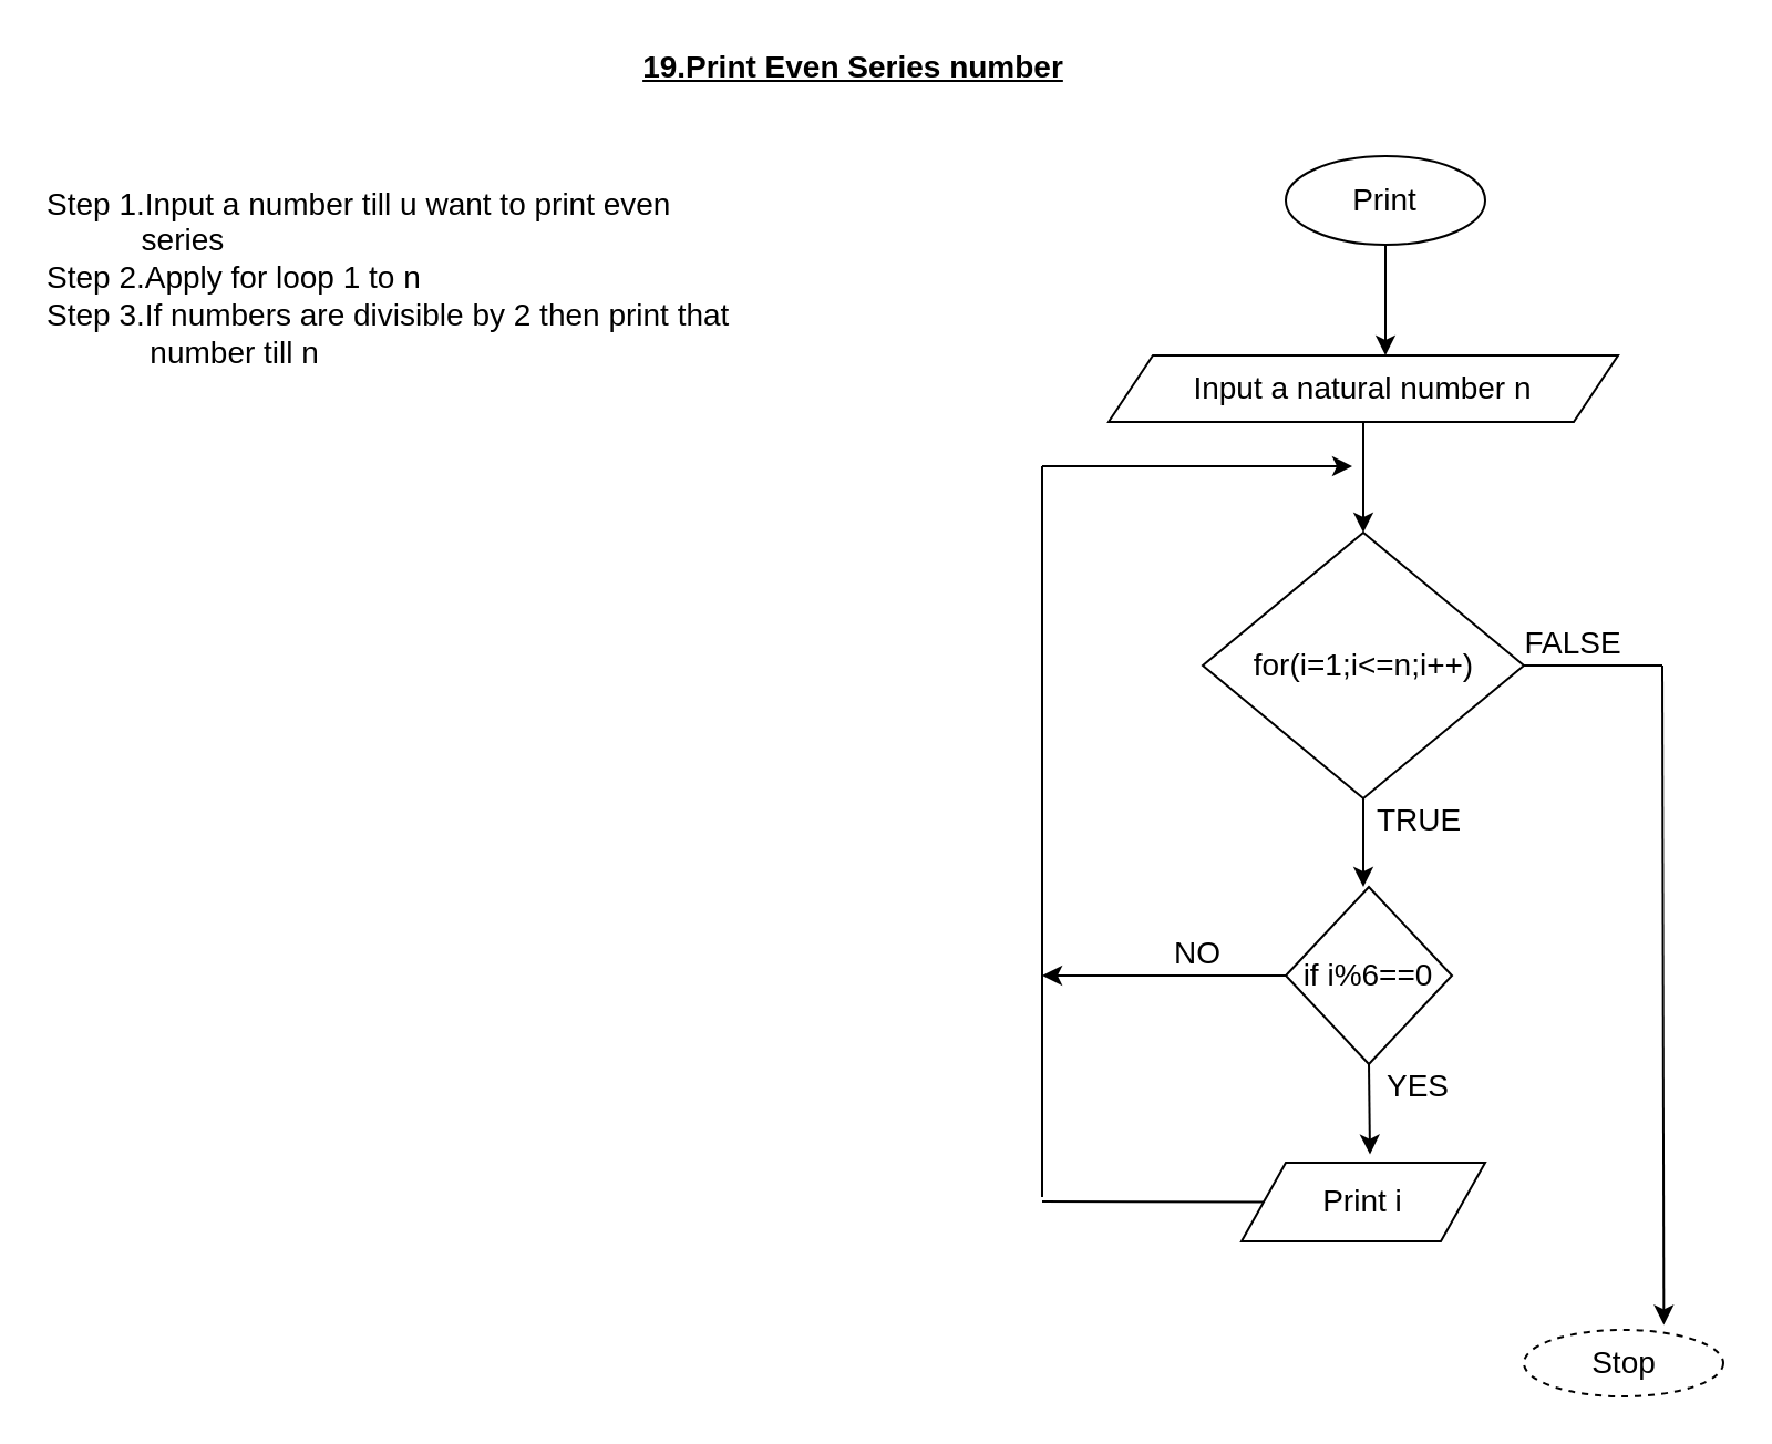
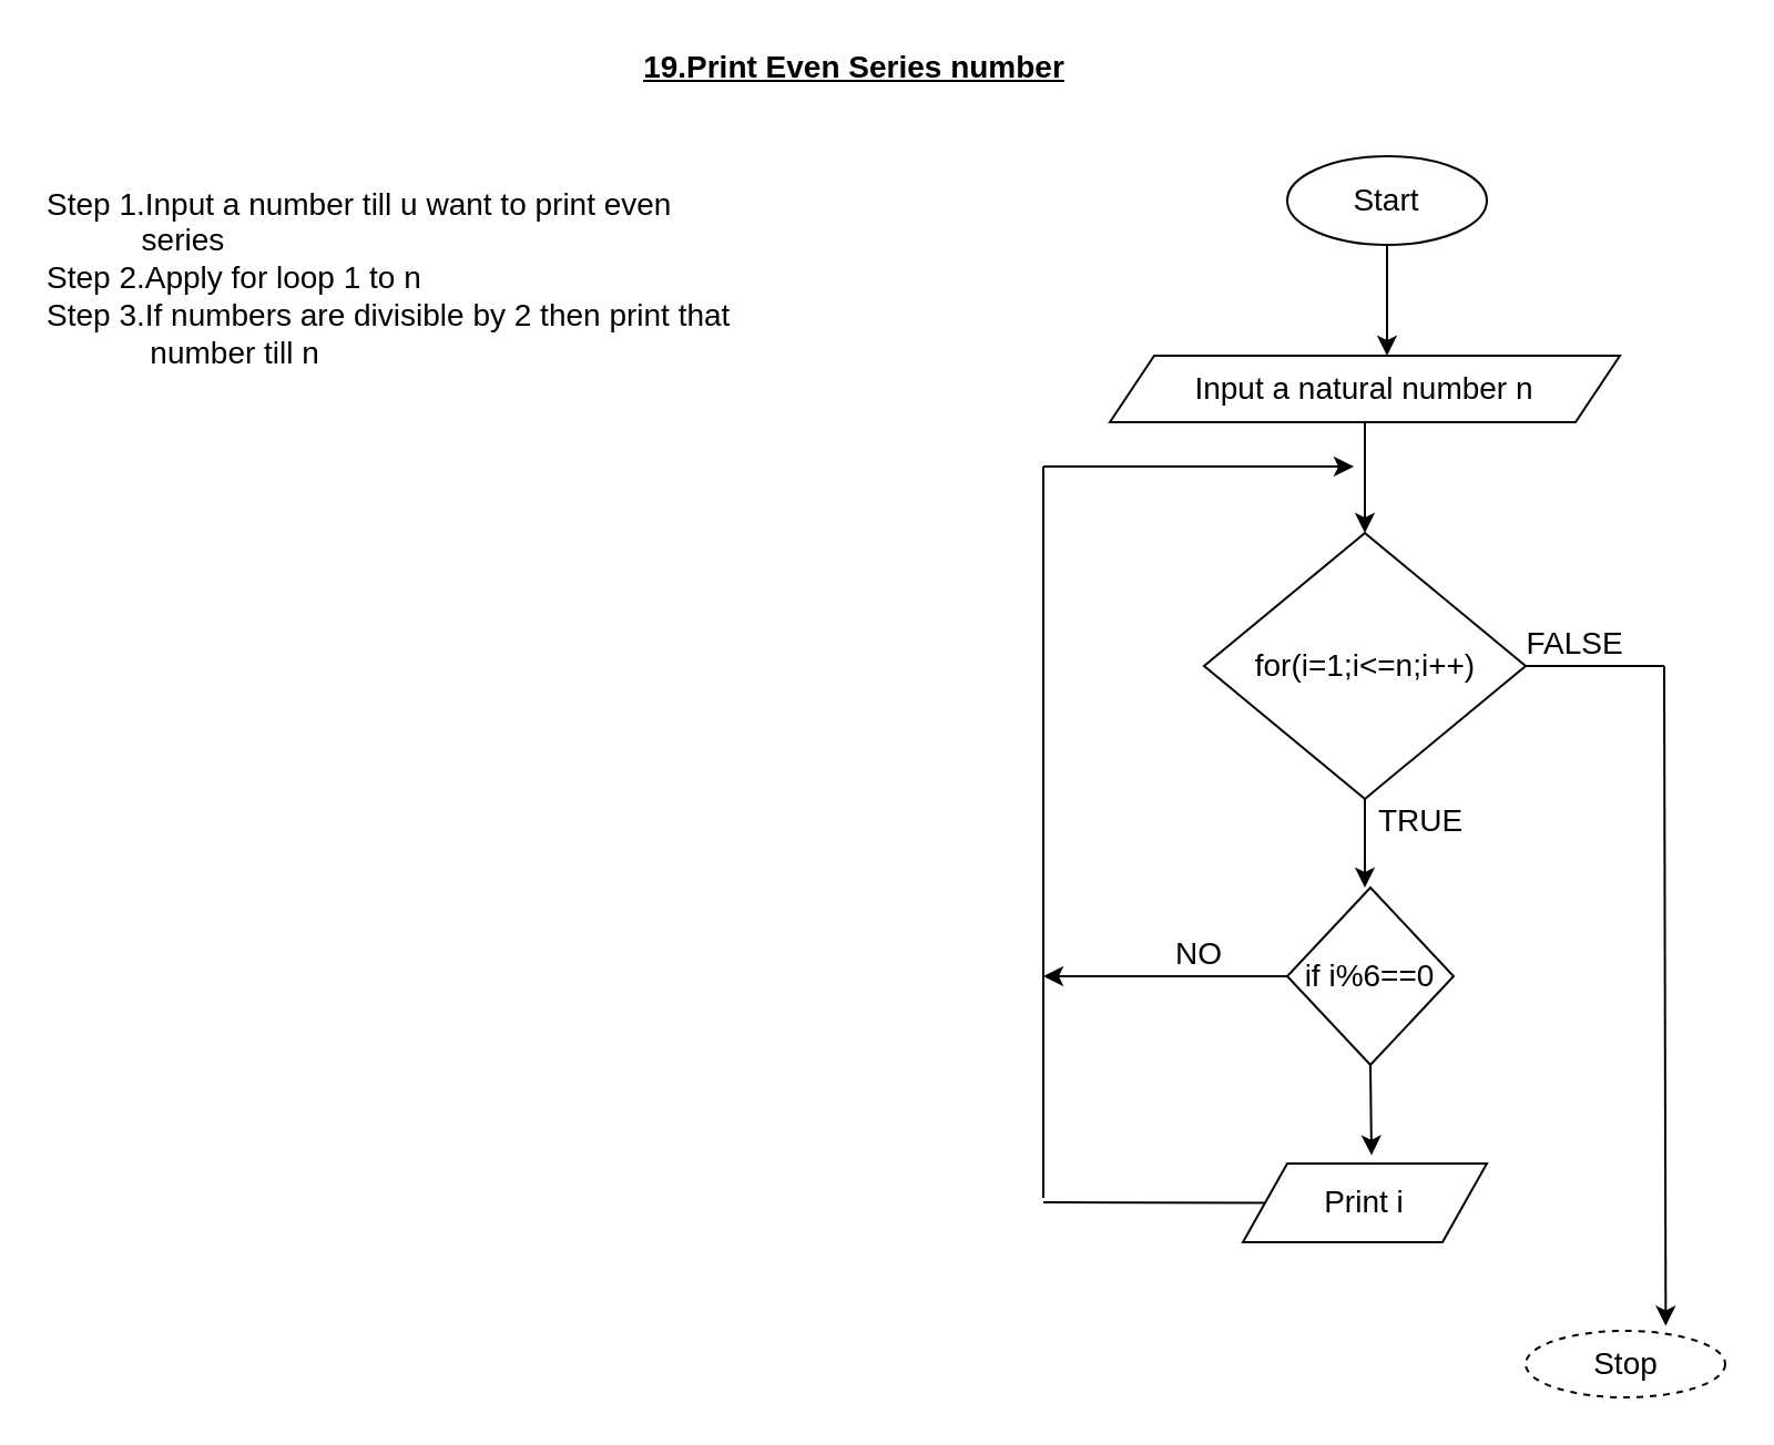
  <mxCell id="0" />
  <mxCell id="1" parent="0" />
  <mxCell id="2" value="&lt;font style=&quot;font-size: 14px&quot;&gt;&lt;b&gt;&lt;u&gt;19.Print Even Series number&lt;/u&gt;&lt;/b&gt;&lt;/font&gt;" style="text;html=1;strokeColor=none;fillColor=none;align=center;verticalAlign=middle;whiteSpace=wrap;rounded=0;" vertex="1" parent="1"><mxGeometry x="210" y="20" width="350" height="20" as="geometry" /></mxCell>
  <mxCell id="3" value="&lt;div style=&quot;text-align: left&quot;&gt;&lt;span style=&quot;font-size: 14px&quot;&gt;Step 1.Input a number till u want to print even&amp;nbsp; &amp;nbsp; &amp;nbsp; &amp;nbsp; &amp;nbsp; &amp;nbsp; &amp;nbsp; &amp;nbsp; &amp;nbsp; &amp;nbsp; &amp;nbsp;series&lt;/span&gt;&lt;/div&gt;&lt;font style=&quot;font-size: 14px&quot;&gt;&lt;div style=&quot;text-align: left&quot;&gt;&lt;span&gt;Step 2.Apply for loop 1 to n&lt;/span&gt;&lt;/div&gt;&lt;div style=&quot;text-align: left&quot;&gt;&lt;span&gt;Step 3.If numbers are divisible by 2 then print that&amp;nbsp; &amp;nbsp; &amp;nbsp; &amp;nbsp; &amp;nbsp; &amp;nbsp; &amp;nbsp; number till n&lt;/span&gt;&lt;/div&gt;&lt;/font&gt;" style="text;html=1;strokeColor=none;fillColor=none;align=center;verticalAlign=middle;whiteSpace=wrap;rounded=0;" vertex="1" parent="1"><mxGeometry x="20" y="90" width="320" height="70" as="geometry" /></mxCell>
- <mxCell id="4" value="&lt;font style=&quot;font-size: 14px&quot;&gt;Print&lt;/font&gt;" style="ellipse;whiteSpace=wrap;html=1;" vertex="1" parent="1"><mxGeometry x="580" y="70" width="90" height="40" as="geometry" /></mxCell>
+ <mxCell id="4" value="&lt;font style=&quot;font-size: 14px&quot;&gt;Start&lt;/font&gt;" style="ellipse;whiteSpace=wrap;html=1;" vertex="1" parent="1"><mxGeometry x="580" y="70" width="90" height="40" as="geometry" /></mxCell>
  <mxCell id="5" value="" style="endArrow=classic;html=1;exitX=0.5;exitY=1;exitDx=0;exitDy=0;" edge="1" parent="1" source="4"><mxGeometry width="50" height="50" relative="1" as="geometry"><mxPoint x="380" y="300" as="sourcePoint" /><mxPoint x="625" y="160" as="targetPoint" /></mxGeometry></mxCell>
  <mxCell id="6" value="&lt;font style=&quot;font-size: 14px&quot;&gt;Input a natural number n&lt;/font&gt;" style="shape=parallelogram;perimeter=parallelogramPerimeter;whiteSpace=wrap;html=1;fixedSize=1;" vertex="1" parent="1"><mxGeometry x="500" y="160" width="230" height="30" as="geometry" /></mxCell>
  <mxCell id="7" value="" style="endArrow=classic;html=1;exitX=0.5;exitY=1;exitDx=0;exitDy=0;" edge="1" parent="1" source="6"><mxGeometry width="50" height="50" relative="1" as="geometry"><mxPoint x="380" y="300" as="sourcePoint" /><mxPoint x="615" y="240" as="targetPoint" /></mxGeometry></mxCell>
  <mxCell id="8" value="&lt;font style=&quot;font-size: 14px&quot;&gt;for(i=1;i&amp;lt;=n;i++)&lt;/font&gt;" style="rhombus;whiteSpace=wrap;html=1;" vertex="1" parent="1"><mxGeometry x="542.5" y="240" width="145" height="120" as="geometry" /></mxCell>
  <mxCell id="9" value="" style="endArrow=classic;html=1;exitX=0.5;exitY=1;exitDx=0;exitDy=0;" edge="1" parent="1" source="8"><mxGeometry width="50" height="50" relative="1" as="geometry"><mxPoint x="380" y="300" as="sourcePoint" /><mxPoint x="615" y="400" as="targetPoint" /></mxGeometry></mxCell>
  <mxCell id="10" value="&lt;font style=&quot;font-size: 14px&quot;&gt;if i%6==0&lt;/font&gt;" style="rhombus;whiteSpace=wrap;html=1;" vertex="1" parent="1"><mxGeometry x="580" y="400" width="75" height="80" as="geometry" /></mxCell>
  <mxCell id="11" value="" style="endArrow=classic;html=1;exitX=0.5;exitY=1;exitDx=0;exitDy=0;" edge="1" parent="1" source="10"><mxGeometry width="50" height="50" relative="1" as="geometry"><mxPoint x="380" y="300" as="sourcePoint" /><mxPoint x="618" y="520.8" as="targetPoint" /></mxGeometry></mxCell>
  <mxCell id="12" value="&lt;font style=&quot;font-size: 14px&quot;&gt;Print i&lt;/font&gt;" style="shape=parallelogram;perimeter=parallelogramPerimeter;whiteSpace=wrap;html=1;fixedSize=1;" vertex="1" parent="1"><mxGeometry x="560" y="524.5" width="110" height="35.5" as="geometry" /></mxCell>
  <mxCell id="13" value="&lt;font style=&quot;font-size: 14px&quot;&gt;Stop&lt;/font&gt;" style="ellipse;whiteSpace=wrap;html=1;dashed=1;" vertex="1" parent="1"><mxGeometry x="687.5" y="600" width="90" height="30" as="geometry" /></mxCell>
  <mxCell id="14" value="" style="endArrow=none;html=1;exitX=0;exitY=0.5;exitDx=0;exitDy=0;" edge="1" parent="1" source="12"><mxGeometry width="50" height="50" relative="1" as="geometry"><mxPoint x="380" y="400" as="sourcePoint" /><mxPoint x="470" y="542" as="targetPoint" /></mxGeometry></mxCell>
  <mxCell id="15" value="" style="endArrow=none;html=1;" edge="1" parent="1"><mxGeometry width="50" height="50" relative="1" as="geometry"><mxPoint x="470" y="540" as="sourcePoint" /><mxPoint x="470" y="210" as="targetPoint" /></mxGeometry></mxCell>
  <mxCell id="16" value="" style="endArrow=classic;html=1;" edge="1" parent="1"><mxGeometry width="50" height="50" relative="1" as="geometry"><mxPoint x="470" y="210" as="sourcePoint" /><mxPoint x="610" y="210" as="targetPoint" /></mxGeometry></mxCell>
  <mxCell id="17" value="" style="endArrow=classic;html=1;exitX=0;exitY=0.5;exitDx=0;exitDy=0;" edge="1" parent="1" source="10"><mxGeometry width="50" height="50" relative="1" as="geometry"><mxPoint x="380" y="400" as="sourcePoint" /><mxPoint x="470" y="440" as="targetPoint" /></mxGeometry></mxCell>
  <mxCell id="18" value="" style="endArrow=none;html=1;exitX=1;exitY=0.5;exitDx=0;exitDy=0;" edge="1" parent="1" source="8"><mxGeometry width="50" height="50" relative="1" as="geometry"><mxPoint x="380" y="400" as="sourcePoint" /><mxPoint x="750" y="300" as="targetPoint" /></mxGeometry></mxCell>
  <mxCell id="19" value="" style="endArrow=classic;html=1;entryX=0.702;entryY=-0.075;entryDx=0;entryDy=0;entryPerimeter=0;" edge="1" parent="1" target="13"><mxGeometry width="50" height="50" relative="1" as="geometry"><mxPoint x="750" y="300" as="sourcePoint" /><mxPoint x="430" y="350" as="targetPoint" /></mxGeometry></mxCell>
  <mxCell id="20" value="&lt;span style=&quot;font-size: 14px&quot;&gt;FALSE&lt;/span&gt;" style="text;html=1;strokeColor=none;fillColor=none;align=center;verticalAlign=middle;whiteSpace=wrap;rounded=0;" vertex="1" parent="1"><mxGeometry x="690" y="280" width="40" height="20" as="geometry" /></mxCell>
  <mxCell id="21" value="&lt;span style=&quot;font-size: 14px&quot;&gt;NO&lt;/span&gt;" style="text;html=1;align=center;verticalAlign=middle;resizable=0;points=[];autosize=1;" vertex="1" parent="1"><mxGeometry x="520" y="420" width="40" height="20" as="geometry" /></mxCell>
- <mxCell id="22" value="&lt;font style=&quot;font-size: 14px&quot;&gt;YES&lt;/font&gt;" style="text;html=1;strokeColor=none;fillColor=none;align=center;verticalAlign=middle;whiteSpace=wrap;rounded=0;" vertex="1" parent="1"><mxGeometry x="620" y="480" width="40" height="20" as="geometry" /></mxCell>
  <mxCell id="23" value="&lt;span style=&quot;font-size: 14px&quot;&gt;TRUE&lt;/span&gt;" style="text;html=1;align=center;verticalAlign=middle;resizable=0;points=[];autosize=1;" vertex="1" parent="1"><mxGeometry x="615" y="360" width="50" height="20" as="geometry" /></mxCell>
